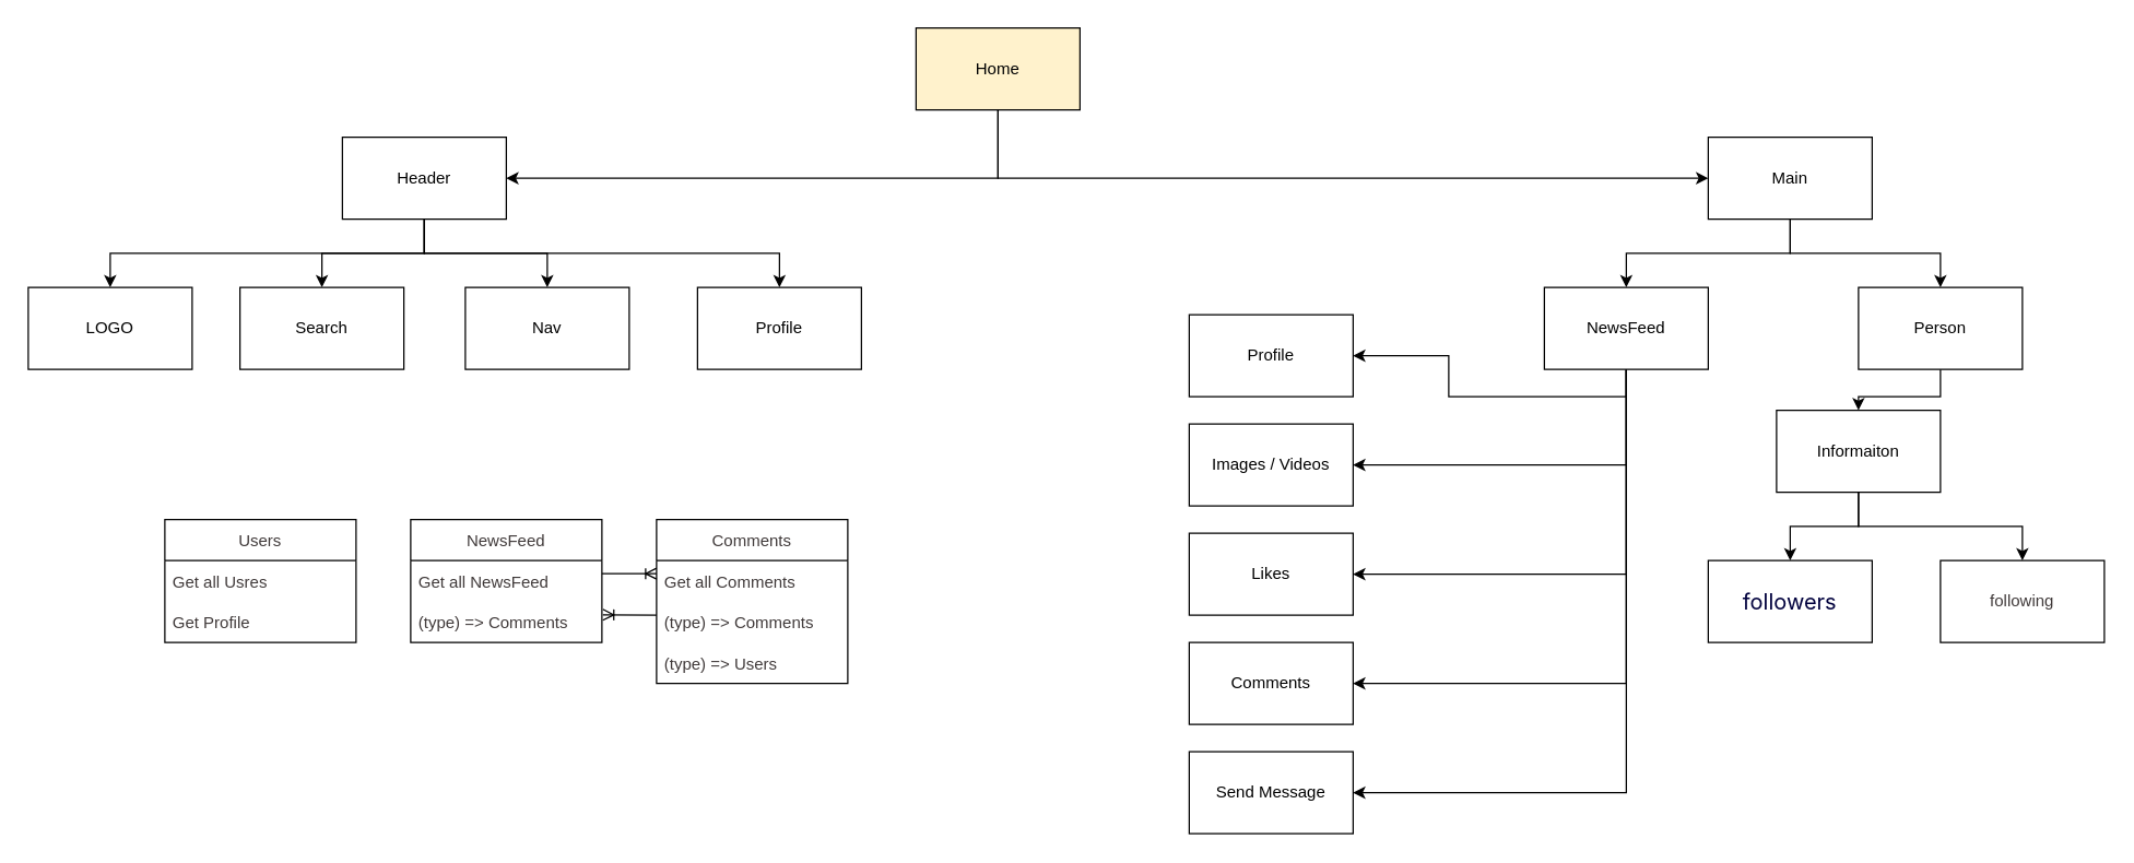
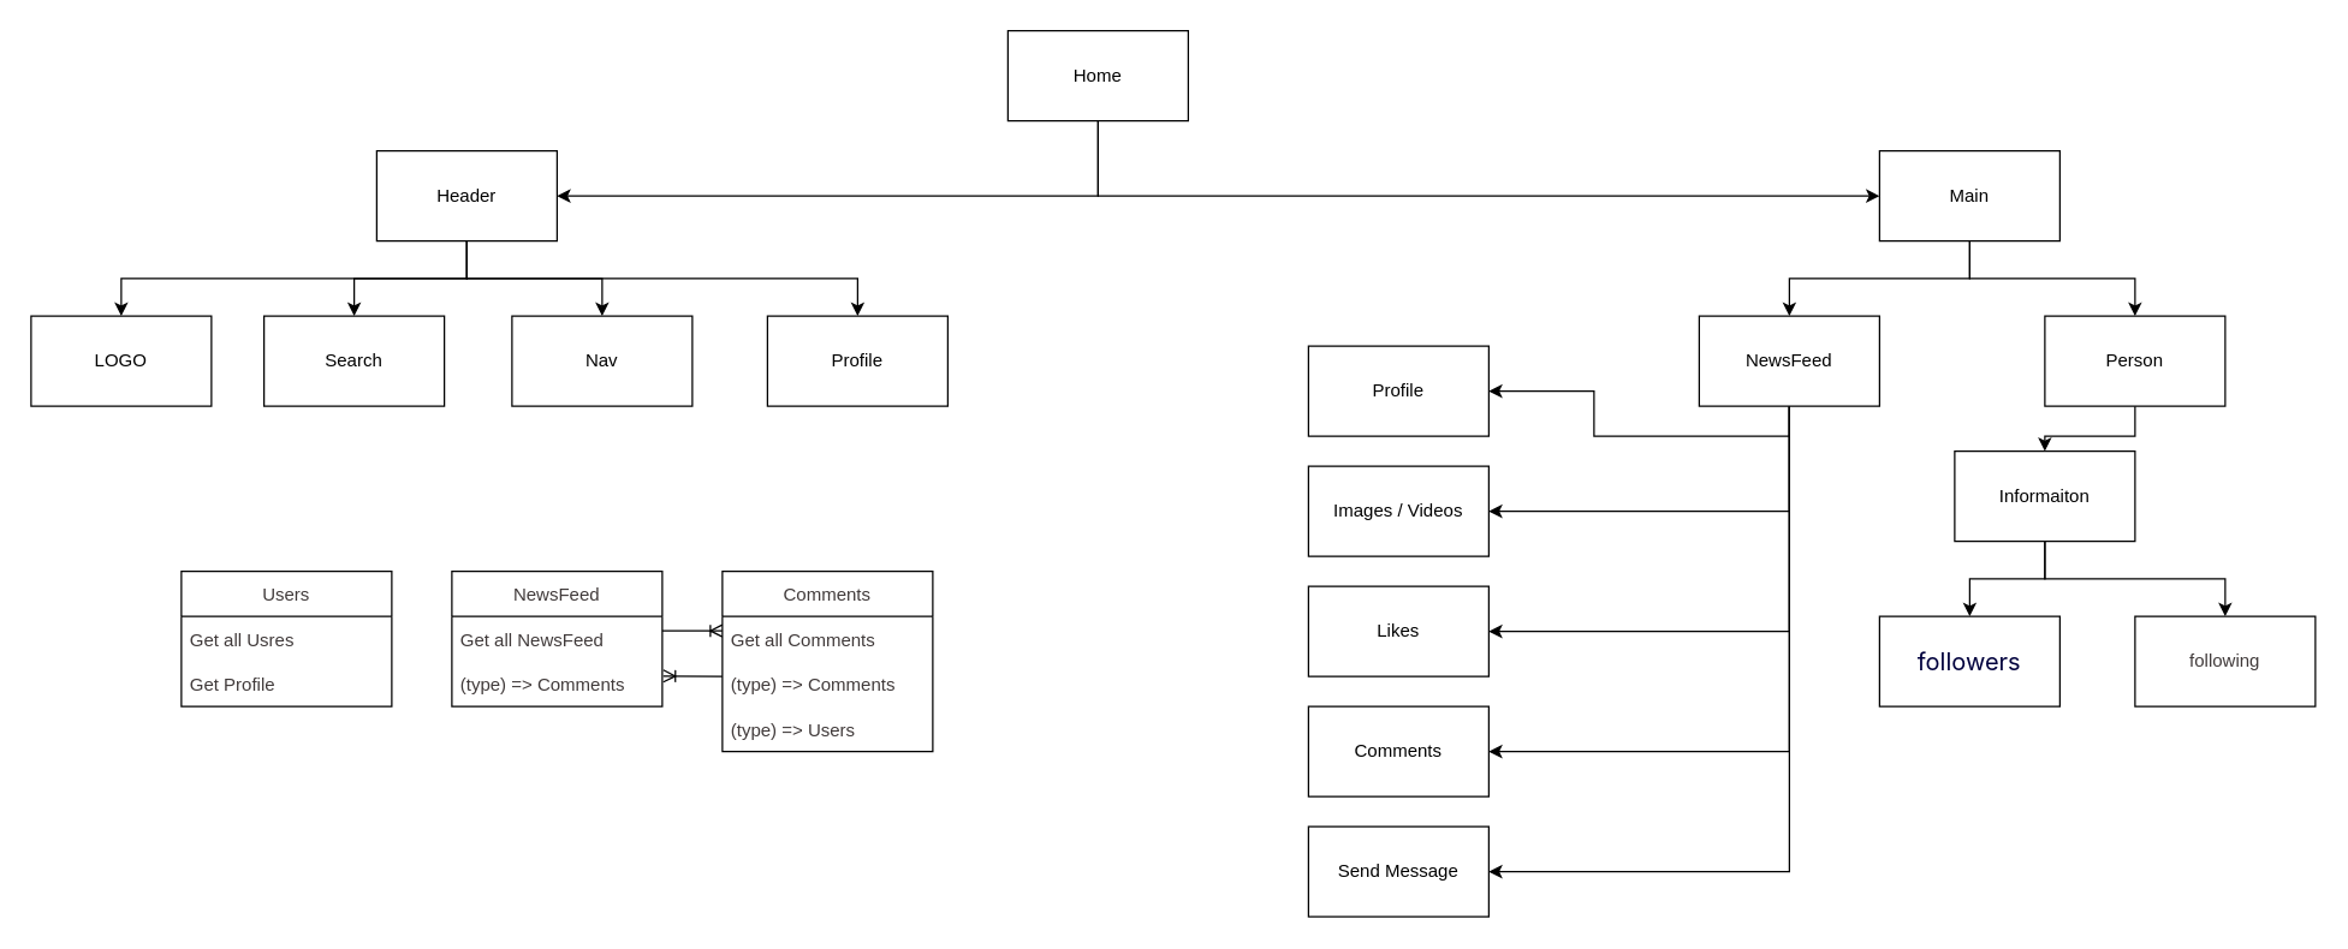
  <mxCell id="0" />
  <mxCell id="1" parent="0" />
  <mxCell id="2" style="edgeStyle=orthogonalEdgeStyle;rounded=0;orthogonalLoop=1;jettySize=auto;html=1;exitX=0.5;exitY=1;exitDx=0;exitDy=0;entryX=1;entryY=0.5;entryDx=0;entryDy=0;" edge="1" parent="1" source="4" target="9"><mxGeometry relative="1" as="geometry" /></mxCell>
  <mxCell id="3" style="edgeStyle=orthogonalEdgeStyle;rounded=0;orthogonalLoop=1;jettySize=auto;html=1;exitX=0.5;exitY=1;exitDx=0;exitDy=0;entryX=0;entryY=0.5;entryDx=0;entryDy=0;" edge="1" parent="1" source="4" target="12"><mxGeometry relative="1" as="geometry" /></mxCell>
- <mxCell id="4" value="Home" style="rounded=0;whiteSpace=wrap;html=1;fillColor=#fff2cc;" vertex="1" parent="1"><mxGeometry x="670" y="20" width="120" height="60" as="geometry" /></mxCell>
+ <mxCell id="4" value="Home" style="rounded=0;whiteSpace=wrap;html=1;" vertex="1" parent="1"><mxGeometry x="670" y="20" width="120" height="60" as="geometry" /></mxCell>
  <mxCell id="5" style="edgeStyle=orthogonalEdgeStyle;rounded=0;orthogonalLoop=1;jettySize=auto;html=1;exitX=0.5;exitY=1;exitDx=0;exitDy=0;entryX=0.5;entryY=0;entryDx=0;entryDy=0;" edge="1" parent="1" source="9" target="13"><mxGeometry relative="1" as="geometry" /></mxCell>
  <mxCell id="6" style="edgeStyle=orthogonalEdgeStyle;rounded=0;orthogonalLoop=1;jettySize=auto;html=1;exitX=0.5;exitY=1;exitDx=0;exitDy=0;entryX=0.5;entryY=0;entryDx=0;entryDy=0;" edge="1" parent="1" source="9" target="16"><mxGeometry relative="1" as="geometry" /></mxCell>
  <mxCell id="7" style="edgeStyle=orthogonalEdgeStyle;rounded=0;orthogonalLoop=1;jettySize=auto;html=1;exitX=0.5;exitY=1;exitDx=0;exitDy=0;entryX=0.5;entryY=0;entryDx=0;entryDy=0;" edge="1" parent="1" source="9" target="14"><mxGeometry relative="1" as="geometry" /></mxCell>
  <mxCell id="8" style="edgeStyle=orthogonalEdgeStyle;rounded=0;orthogonalLoop=1;jettySize=auto;html=1;exitX=0.5;exitY=1;exitDx=0;exitDy=0;entryX=0.5;entryY=0;entryDx=0;entryDy=0;" edge="1" parent="1" source="9" target="15"><mxGeometry relative="1" as="geometry" /></mxCell>
  <mxCell id="9" value="Header" style="rounded=0;whiteSpace=wrap;html=1;" vertex="1" parent="1"><mxGeometry x="250" y="100" width="120" height="60" as="geometry" /></mxCell>
  <mxCell id="10" style="edgeStyle=orthogonalEdgeStyle;rounded=0;orthogonalLoop=1;jettySize=auto;html=1;exitX=0.5;exitY=1;exitDx=0;exitDy=0;entryX=0.5;entryY=0;entryDx=0;entryDy=0;" edge="1" parent="1" source="12" target="24"><mxGeometry relative="1" as="geometry" /></mxCell>
  <mxCell id="11" style="edgeStyle=orthogonalEdgeStyle;rounded=0;orthogonalLoop=1;jettySize=auto;html=1;exitX=0.5;exitY=1;exitDx=0;exitDy=0;entryX=0.5;entryY=0;entryDx=0;entryDy=0;" edge="1" parent="1" source="12" target="18"><mxGeometry relative="1" as="geometry" /></mxCell>
  <mxCell id="12" value="Main" style="rounded=0;whiteSpace=wrap;html=1;" vertex="1" parent="1"><mxGeometry x="1250" y="100" width="120" height="60" as="geometry" /></mxCell>
  <mxCell id="13" value="LOGO" style="rounded=0;whiteSpace=wrap;html=1;" vertex="1" parent="1"><mxGeometry y="210" width="120" height="60" as="geometry" x="20" /></mxCell>
  <mxCell id="14" value="Search" style="rounded=0;whiteSpace=wrap;html=1;" vertex="1" parent="1"><mxGeometry x="175" y="210" width="120" height="60" as="geometry" /></mxCell>
  <mxCell id="15" value="Nav" style="rounded=0;whiteSpace=wrap;html=1;" vertex="1" parent="1"><mxGeometry x="340" y="210" width="120" height="60" as="geometry" /></mxCell>
  <mxCell id="16" value="Profile" style="rounded=0;whiteSpace=wrap;html=1;" vertex="1" parent="1"><mxGeometry x="510" y="210" width="120" height="60" as="geometry" /></mxCell>
  <mxCell id="17" style="edgeStyle=orthogonalEdgeStyle;rounded=0;orthogonalLoop=1;jettySize=auto;html=1;exitX=0.5;exitY=1;exitDx=0;exitDy=0;entryX=0.5;entryY=0;entryDx=0;entryDy=0;fontColor=#403A3A;" edge="1" parent="1" source="18" target="32"><mxGeometry relative="1" as="geometry" /></mxCell>
  <mxCell id="18" value="Person" style="rounded=0;whiteSpace=wrap;html=1;" vertex="1" parent="1"><mxGeometry x="1360" y="210" width="120" height="60" as="geometry" /></mxCell>
  <mxCell id="19" style="edgeStyle=orthogonalEdgeStyle;rounded=0;orthogonalLoop=1;jettySize=auto;html=1;exitX=0.5;exitY=1;exitDx=0;exitDy=0;entryX=1;entryY=0.5;entryDx=0;entryDy=0;" edge="1" parent="1" source="24" target="25"><mxGeometry relative="1" as="geometry" /></mxCell>
  <mxCell id="20" style="edgeStyle=orthogonalEdgeStyle;rounded=0;orthogonalLoop=1;jettySize=auto;html=1;exitX=0.5;exitY=1;exitDx=0;exitDy=0;entryX=1;entryY=0.5;entryDx=0;entryDy=0;" edge="1" parent="1" source="24" target="26"><mxGeometry relative="1" as="geometry" /></mxCell>
  <mxCell id="21" style="edgeStyle=orthogonalEdgeStyle;rounded=0;orthogonalLoop=1;jettySize=auto;html=1;exitX=0.5;exitY=1;exitDx=0;exitDy=0;entryX=1;entryY=0.5;entryDx=0;entryDy=0;" edge="1" parent="1" source="24" target="27"><mxGeometry relative="1" as="geometry" /></mxCell>
  <mxCell id="22" style="edgeStyle=orthogonalEdgeStyle;rounded=0;orthogonalLoop=1;jettySize=auto;html=1;exitX=0.5;exitY=1;exitDx=0;exitDy=0;entryX=1;entryY=0.5;entryDx=0;entryDy=0;" edge="1" parent="1" source="24" target="28"><mxGeometry relative="1" as="geometry" /></mxCell>
  <mxCell id="23" style="edgeStyle=orthogonalEdgeStyle;rounded=0;orthogonalLoop=1;jettySize=auto;html=1;exitX=0.5;exitY=1;exitDx=0;exitDy=0;entryX=1;entryY=0.5;entryDx=0;entryDy=0;" edge="1" parent="1" source="24" target="29"><mxGeometry relative="1" as="geometry" /></mxCell>
  <mxCell id="24" value="NewsFeed" style="rounded=0;whiteSpace=wrap;html=1;" vertex="1" parent="1"><mxGeometry x="1130" y="210" width="120" height="60" as="geometry" /></mxCell>
  <mxCell id="25" value="Profile" style="rounded=0;whiteSpace=wrap;html=1;" vertex="1" parent="1"><mxGeometry x="870" y="230" width="120" height="60" as="geometry" /></mxCell>
  <mxCell id="26" value="Images / Videos" style="rounded=0;whiteSpace=wrap;html=1;" vertex="1" parent="1"><mxGeometry x="870" y="310" width="120" height="60" as="geometry" /></mxCell>
  <mxCell id="27" value="Likes" style="rounded=0;whiteSpace=wrap;html=1;" vertex="1" parent="1"><mxGeometry x="870" y="390" width="120" height="60" as="geometry" /></mxCell>
  <mxCell id="28" value="Comments" style="rounded=0;whiteSpace=wrap;html=1;" vertex="1" parent="1"><mxGeometry x="870" y="470" width="120" height="60" as="geometry" /></mxCell>
  <mxCell id="29" value="Send Message" style="rounded=0;whiteSpace=wrap;html=1;" vertex="1" parent="1"><mxGeometry x="870" y="550" width="120" height="60" as="geometry" /></mxCell>
  <mxCell id="30" style="edgeStyle=orthogonalEdgeStyle;rounded=0;orthogonalLoop=1;jettySize=auto;html=1;entryX=0.5;entryY=0;entryDx=0;entryDy=0;fontColor=#403A3A;" edge="1" parent="1" source="32" target="33"><mxGeometry relative="1" as="geometry" /></mxCell>
  <mxCell id="31" style="edgeStyle=orthogonalEdgeStyle;rounded=0;orthogonalLoop=1;jettySize=auto;html=1;entryX=0.5;entryY=0;entryDx=0;entryDy=0;fontColor=#403A3A;" edge="1" parent="1" source="32" target="34"><mxGeometry relative="1" as="geometry" /></mxCell>
  <mxCell id="32" value="Informaiton" style="rounded=0;whiteSpace=wrap;html=1;" vertex="1" parent="1"><mxGeometry x="1300" y="300" width="120" height="60" as="geometry" /></mxCell>
  <mxCell id="33" value="&lt;a style=&quot;text-decoration-line: none; outline: none; list-style: none; border: 0px; padding: 0px; margin: 0px; touch-action: manipulation; background-color: rgb(250, 250, 250); text-align: left; display: inline; cursor: pointer; -webkit-tap-highlight-color: transparent; box-sizing: border-box; font-variant-numeric: inherit; font-variant-east-asian: inherit; font-stretch: inherit; line-height: inherit; font-family: -apple-system, BlinkMacSystemFont, &amp;quot;Segoe UI&amp;quot;, Roboto, Helvetica, Arial, sans-serif; font-size: 16px; vertical-align: baseline;&quot; tabindex=&quot;0&quot; role=&quot;link&quot; href=&quot;https://www.instagram.com/asol.203/followers/&quot; class=&quot;oajrlxb2 g5ia77u1 qu0x051f esr5mh6w e9989ue4 r7d6kgcz rq0escxv nhd2j8a9 nc684nl6 p7hjln8o kvgmc6g5 cxmmr5t8 oygrvhab hcukyx3x jb3vyjys rz4wbd8a qt6c0cv9 a8nywdso i1ao9s8h esuyzwwr f1sip0of lzcic4wl _a6hd&quot;&gt;&lt;div style=&quot;align-items: stretch; border: 0px; box-sizing: border-box; flex-direction: column; flex-shrink: 0; margin: 0px; padding: 0px; position: relative; font-style: inherit; font-variant: inherit; font-weight: var(--font-weight-system-regular); font-stretch: inherit; line-height: var(--system-16-line-height); font-family: var(--font-family-system); font-size: var(--system-16-font-size); vertical-align: baseline;&quot; class=&quot;_aacl _aacp _aacu _aacx _aad6 _aade&quot;&gt;&lt;font color=&quot;#00003d&quot;&gt;followers&lt;/font&gt;&lt;/div&gt;&lt;/a&gt;" style="rounded=0;whiteSpace=wrap;html=1;" vertex="1" parent="1"><mxGeometry x="1250" y="410" width="120" height="60" as="geometry" /></mxCell>
  <mxCell id="34" value="&lt;div class=&quot;_aacl _aacp _aacu _aacx _aad6 _aade&quot; style=&quot;text-decoration-line: none; outline: none; list-style: none; border: 0px; padding: 0px; margin: 0px; touch-action: manipulation; background-color: rgb(250, 250, 250); text-align: left; display: inline; cursor: pointer; -webkit-tap-highlight-color: transparent; box-sizing: border-box; font-variant: inherit; font-stretch: inherit; line-height: var(--system-16-line-height); font-family: var(--font-family-system); font-size: var(--system-16-font-size); vertical-align: baseline; align-items: stretch; flex-direction: column; flex-shrink: 0; position: relative; font-style: inherit; font-weight: var(--font-weight-system-regular);&quot;&gt;&lt;a class=&quot;oajrlxb2 g5ia77u1 qu0x051f esr5mh6w e9989ue4 r7d6kgcz rq0escxv nhd2j8a9 nc684nl6 p7hjln8o kvgmc6g5 cxmmr5t8 oygrvhab hcukyx3x jb3vyjys rz4wbd8a qt6c0cv9 a8nywdso i1ao9s8h esuyzwwr f1sip0of lzcic4wl _a6hd&quot; href=&quot;https://www.instagram.com/asol.203/followers/&quot; role=&quot;link&quot; tabindex=&quot;0&quot; style=&quot;text-decoration-line: none; outline: none; list-style: none; border: 0px; padding: 0px; margin: 0px; touch-action: manipulation; background-color: rgb(250, 250, 250); text-align: left; display: inline; cursor: pointer; -webkit-tap-highlight-color: transparent; box-sizing: border-box; font-variant-numeric: inherit; font-variant-east-asian: inherit; font-stretch: inherit; line-height: inherit; font-family: -apple-system, BlinkMacSystemFont, &amp;quot;Segoe UI&amp;quot;, Roboto, Helvetica, Arial, sans-serif; font-size: 16px; vertical-align: baseline;&quot;&gt;&lt;/a&gt;&lt;a style=&quot;text-decoration-line: none; outline: none; list-style: none; border: 0px; padding: 0px; margin: 0px; touch-action: manipulation; display: inline; cursor: pointer; -webkit-tap-highlight-color: transparent; box-sizing: border-box; font-variant-numeric: inherit; font-variant-east-asian: inherit; font-stretch: inherit; line-height: inherit; vertical-align: baseline;&quot; tabindex=&quot;0&quot; role=&quot;link&quot; href=&quot;https://www.instagram.com/asol.203/following/&quot; class=&quot;oajrlxb2 g5ia77u1 qu0x051f esr5mh6w e9989ue4 r7d6kgcz rq0escxv nhd2j8a9 nc684nl6 p7hjln8o kvgmc6g5 cxmmr5t8 oygrvhab hcukyx3x jb3vyjys rz4wbd8a qt6c0cv9 a8nywdso i1ao9s8h esuyzwwr f1sip0of lzcic4wl _a6hd&quot;&gt;&lt;div style=&quot;align-items: stretch; border: 0px; box-sizing: border-box; flex-direction: column; flex-shrink: 0; margin: 0px; padding: 0px; position: relative; font-style: inherit; font-variant: inherit; font-weight: var(--font-weight-system-regular); font-stretch: inherit; line-height: var(--system-16-line-height); font-family: var(--font-family-system); font-size: var(--system-16-font-size); vertical-align: baseline;&quot; class=&quot;_aacl _aacp _aacu _aacx _aad6 _aade&quot;&gt;&lt;font color=&quot;#403a3a&quot;&gt;following&lt;/font&gt;&lt;/div&gt;&lt;/a&gt;&lt;/div&gt;" style="rounded=0;whiteSpace=wrap;html=1;" vertex="1" parent="1"><mxGeometry x="1420" y="410" width="120" height="60" as="geometry" /></mxCell>
  <mxCell id="35" value="Users" style="swimlane;fontStyle=0;childLayout=stackLayout;horizontal=1;startSize=30;horizontalStack=0;resizeParent=1;resizeParentMax=0;resizeLast=0;collapsible=1;marginBottom=0;fontColor=#403A3A;" vertex="1" parent="1"><mxGeometry x="120" y="380" width="140" height="90" as="geometry" /></mxCell>
  <mxCell id="36" value="Get all Usres" style="text;strokeColor=none;fillColor=none;align=left;verticalAlign=middle;spacingLeft=4;spacingRight=4;overflow=hidden;points=[[0,0.5],[1,0.5]];portConstraint=eastwest;rotatable=0;fontColor=#403A3A;" vertex="1" parent="35"><mxGeometry y="30" width="140" height="30" as="geometry" /></mxCell>
  <mxCell id="37" value="Get Profile" style="text;strokeColor=none;fillColor=none;align=left;verticalAlign=middle;spacingLeft=4;spacingRight=4;overflow=hidden;points=[[0,0.5],[1,0.5]];portConstraint=eastwest;rotatable=0;fontColor=#403A3A;" vertex="1" parent="35"><mxGeometry y="60" width="140" height="30" as="geometry" /></mxCell>
  <mxCell id="38" value="NewsFeed" style="swimlane;fontStyle=0;childLayout=stackLayout;horizontal=1;startSize=30;horizontalStack=0;resizeParent=1;resizeParentMax=0;resizeLast=0;collapsible=1;marginBottom=0;fontColor=#403A3A;" vertex="1" parent="1"><mxGeometry x="300" y="380" width="140" height="90" as="geometry" /></mxCell>
  <mxCell id="39" value="Get all NewsFeed" style="text;strokeColor=none;fillColor=none;align=left;verticalAlign=middle;spacingLeft=4;spacingRight=4;overflow=hidden;points=[[0,0.5],[1,0.5]];portConstraint=eastwest;rotatable=0;fontColor=#403A3A;" vertex="1" parent="38"><mxGeometry y="30" width="140" height="30" as="geometry" /></mxCell>
  <mxCell id="40" value="(type) =&gt; Comments" style="text;strokeColor=none;fillColor=none;align=left;verticalAlign=middle;spacingLeft=4;spacingRight=4;overflow=hidden;points=[[0,0.5],[1,0.5]];portConstraint=eastwest;rotatable=0;fontColor=#403A3A;" vertex="1" parent="38"><mxGeometry y="60" width="140" height="30" as="geometry" /></mxCell>
  <mxCell id="41" value="Comments" style="swimlane;fontStyle=0;childLayout=stackLayout;horizontal=1;startSize=30;horizontalStack=0;resizeParent=1;resizeParentMax=0;resizeLast=0;collapsible=1;marginBottom=0;fontColor=#403A3A;" vertex="1" parent="1"><mxGeometry x="480" y="380" width="140" height="120" as="geometry" /></mxCell>
  <mxCell id="42" value="Get all Comments" style="text;strokeColor=none;fillColor=none;align=left;verticalAlign=middle;spacingLeft=4;spacingRight=4;overflow=hidden;points=[[0,0.5],[1,0.5]];portConstraint=eastwest;rotatable=0;fontColor=#403A3A;" vertex="1" parent="41"><mxGeometry y="30" width="140" height="30" as="geometry" /></mxCell>
  <mxCell id="43" value="(type) =&gt; Comments" style="text;strokeColor=none;fillColor=none;align=left;verticalAlign=middle;spacingLeft=4;spacingRight=4;overflow=hidden;points=[[0,0.5],[1,0.5]];portConstraint=eastwest;rotatable=0;fontColor=#403A3A;" vertex="1" parent="41"><mxGeometry y="60" width="140" height="30" as="geometry" /></mxCell>
  <mxCell id="44" value="(type) =&gt; Users" style="text;strokeColor=none;fillColor=none;align=left;verticalAlign=middle;spacingLeft=4;spacingRight=4;overflow=hidden;points=[[0,0.5],[1,0.5]];portConstraint=eastwest;rotatable=0;fontColor=#403A3A;" vertex="1" parent="41"><mxGeometry y="90" width="140" height="30" as="geometry" /></mxCell>
  <mxCell id="45" value="" style="edgeStyle=entityRelationEdgeStyle;fontSize=12;html=1;endArrow=ERoneToMany;rounded=0;fontColor=#403A3A;entryX=0;entryY=0.5;entryDx=0;entryDy=0;" edge="1" parent="1"><mxGeometry width="100" height="100" relative="1" as="geometry"><mxPoint x="440" y="419.63" as="sourcePoint" /><mxPoint x="480" y="419.63" as="targetPoint" /></mxGeometry></mxCell>
  <mxCell id="46" value="" style="edgeStyle=entityRelationEdgeStyle;fontSize=12;html=1;endArrow=ERoneToMany;rounded=0;fontColor=#403A3A;entryX=1.005;entryY=0.325;entryDx=0;entryDy=0;entryPerimeter=0;" edge="1" parent="1" target="40"><mxGeometry width="100" height="100" relative="1" as="geometry"><mxPoint x="450" y="450" as="sourcePoint" /><mxPoint x="470" y="499.26" as="targetPoint" /></mxGeometry></mxCell>
